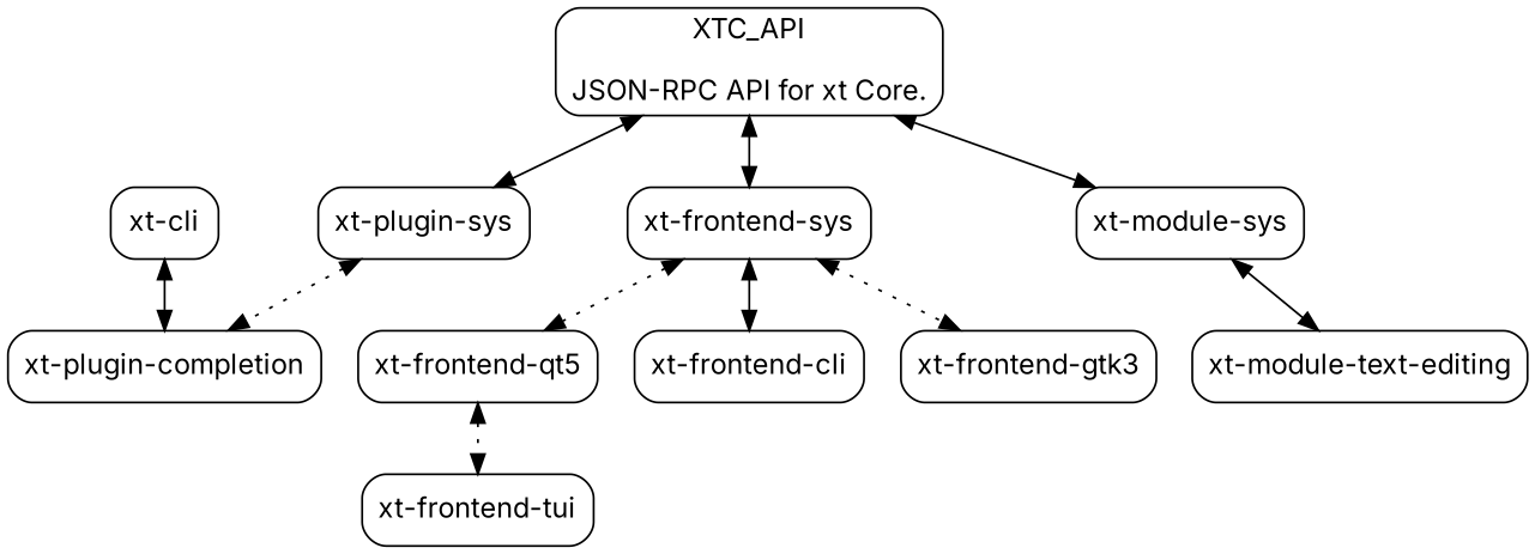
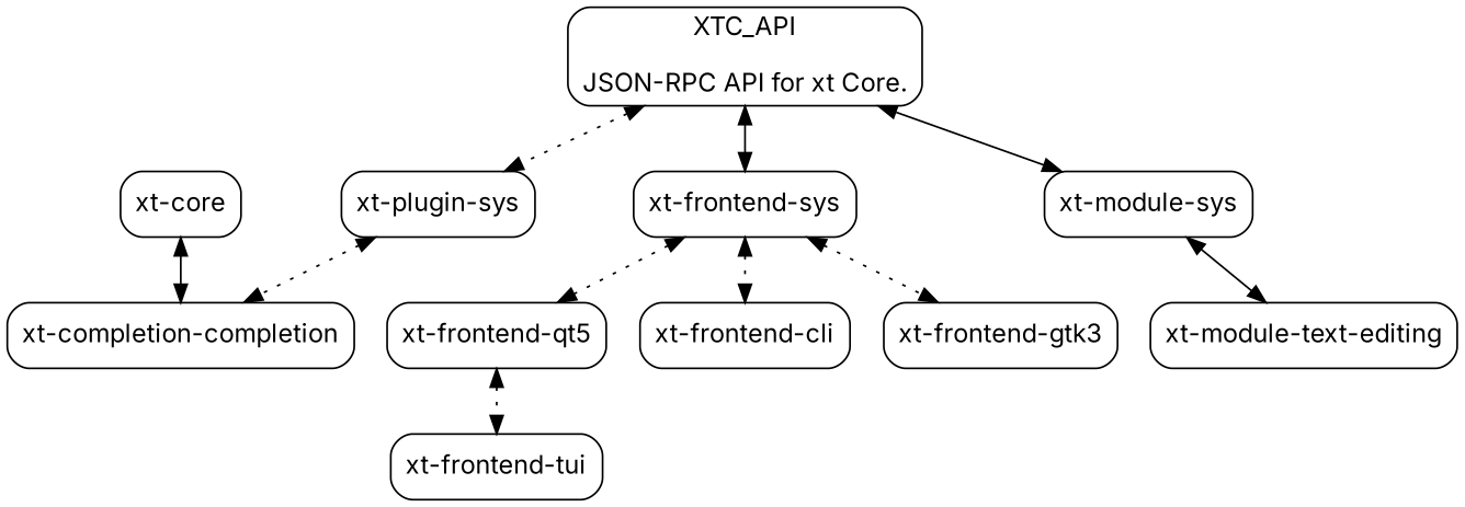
  digraph {
    fontname=Inter
    node [fontname=Inter shape=box style=rounded]
    edge [dir=both fontname=Inter]
-   n1 [label="xt-cli"]
-   n2 [label="xt-plugin-completion"]
+   n1 [label="xt-core"]
+   n2 [label="xt-completion-completion"]
    n3 [label="XTC_API\n\nJSON-RPC API for xt Core."]
    n4 [label="xt-frontend-sys"]
    n5 [label="xt-plugin-sys"]
    n6 [label="xt-module-sys"]
    n7 [label="xt-frontend-qt5"]
    n8 [label="xt-frontend-cli"]
    n9 [label="xt-frontend-gtk3"]
    n10 [label="xt-module-text-editing"]
    n11 [label="xt-frontend-tui"]
    n1 -> n2
    n3 -> n4
-   n3 -> n5
+   n3 -> n5 [style=dotted]
    n3 -> n6
    n4 -> n7 [style=dotted]
-   n4 -> n8 [style=solid]
+   n4 -> n8 [style=dotted]
    n4 -> n9 [style=dotted]
    n5 -> n2 [style=dotted]
    n6 -> n10
    n7 -> n11 [style=dotted]
  }
